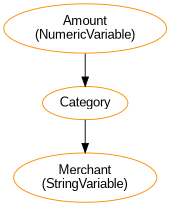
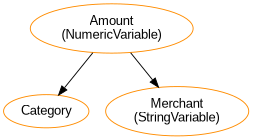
  digraph {
    fontname="Liberation Sans"
    node [color=darkorange fontname="Liberation Sans"]
    edge [fontname="Liberation Sans"]
    n1 [label=Category]
    n2 [label="Merchant\n(StringVariable)"]
    n3 [label="Amount\n(NumericVariable)"]
-   n1 -> n2
+   n3 -> n2
    n3 -> n1
  }
